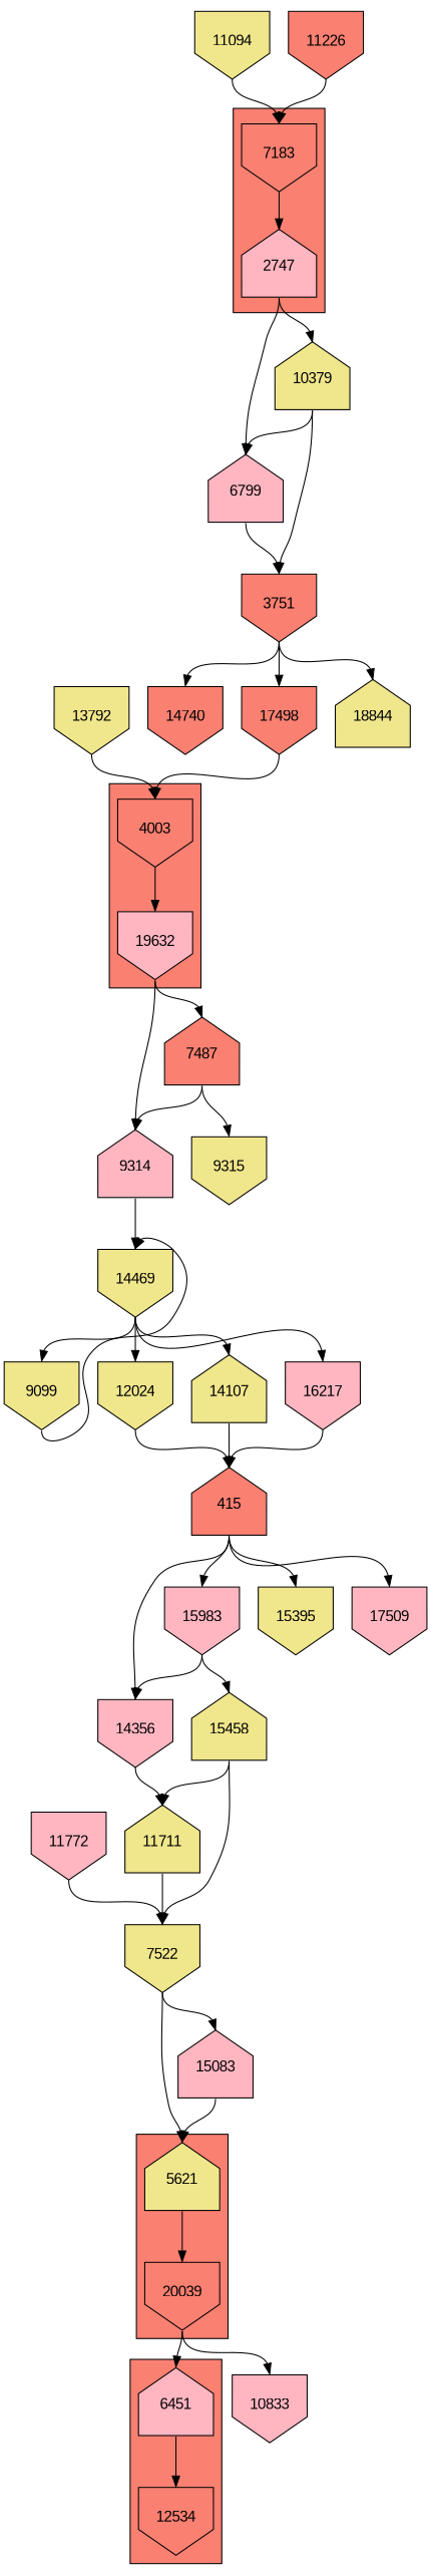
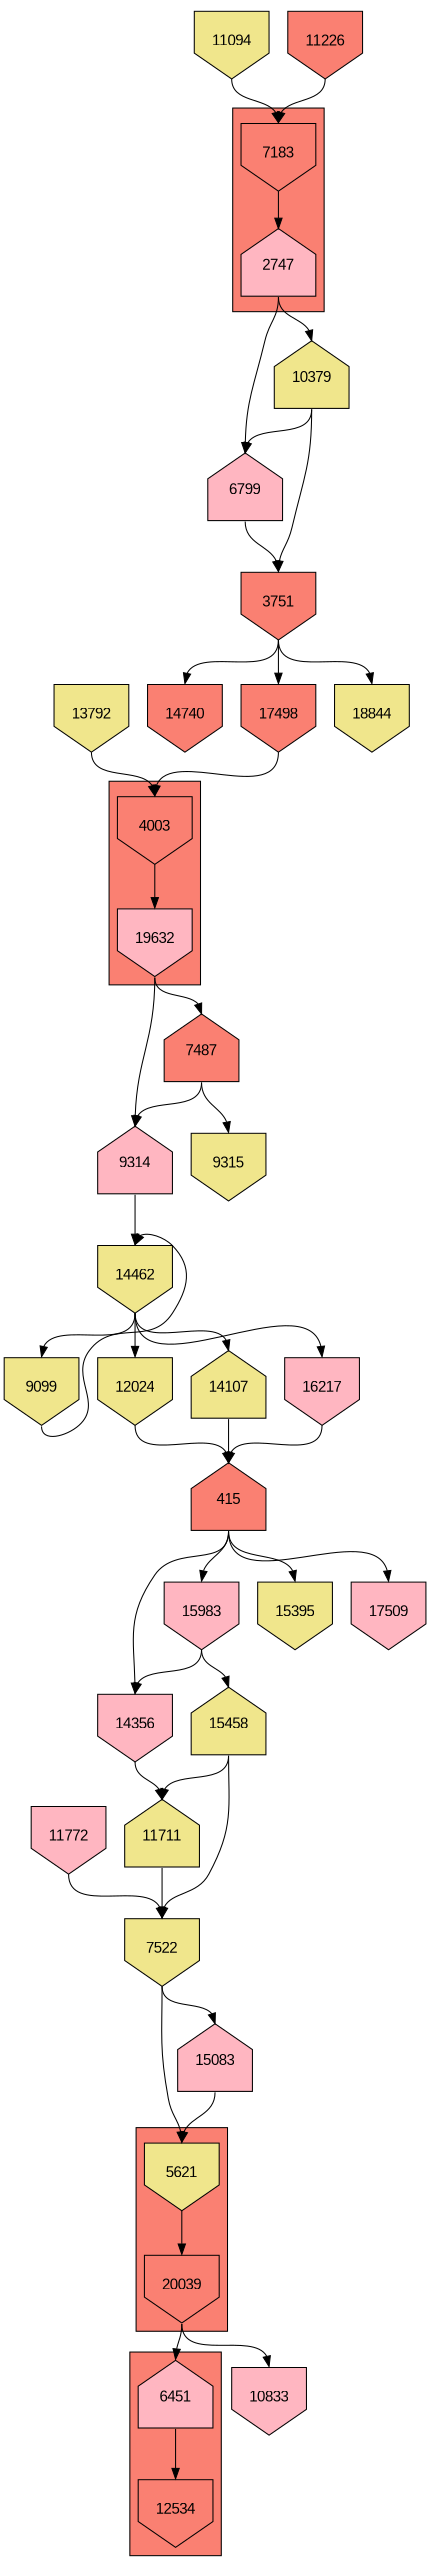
  digraph {
    fontname="Liberation Sans"
    node [fillcolor=khaki fontname="Liberation Sans" shape=invhouse style=filled]
    edge [fontname="Liberation Sans" headport=n tailport=s]
    7183 [fillcolor=salmon height=1 width=1]
    2747 [fillcolor=lightpink height=1 shape=house width=1]
    4003 [fillcolor=salmon height=1 width=1]
    19632 [fillcolor=lightpink height=1 width=1]
-   5621 [height=1 shape=house width=1]
+   5621 [height=1 width=1]
    20039 [fillcolor=salmon height=1 width=1]
    6451 [fillcolor=lightpink height=1 shape=house width=1]
    12534 [fillcolor=salmon height=1 width=1]
    6799 [fillcolor=lightpink height=1 shape=house width=1]
    10379 [height=1 shape=house width=1]
    7487 [fillcolor=salmon height=1 shape=house width=1]
    9314 [fillcolor=lightpink height=1 shape=house width=1]
    10833 [fillcolor=lightpink height=1 width=1]
    3751 [fillcolor=salmon height=1 width=1]
    9315 [height=1 width=1]
-   14469 [height=1 width=1]
+   14469 [height=1 width=1 label=14462]
    14740 [fillcolor=salmon height=1 width=1]
    17498 [fillcolor=salmon height=1 width=1]
-   18844 [height=1 shape=house width=1]
+   18844 [height=1 width=1]
    9099 [height=1 width=1]
    12024 [height=1 width=1]
    14107 [height=1 shape=house width=1]
    16217 [fillcolor=lightpink height=1 width=1]
    415 [fillcolor=salmon height=1 shape=house width=1]
    14356 [fillcolor=lightpink height=1 width=1]
    15983 [fillcolor=lightpink height=1 width=1]
    15395 [height=1 width=1]
    n28 [fillcolor=lightpink height=1 label=17509 width=1]
    n29 [height=1 label=11711 shape=house width=1]
    15458 [height=1 shape=house width=1]
    7522 [height=1 width=1]
    15083 [fillcolor=lightpink height=1 shape=house width=1]
    11772 [fillcolor=lightpink height=1 width=1]
    13792 [height=1 width=1]
    11094 [height=1 width=1]
    11226 [fillcolor=salmon height=1 width=1]
    subgraph cluster_1 {
      fillcolor=salmon
      style=filled
      7183
      2747
    }
    subgraph cluster_2 {
      fillcolor=salmon
      style=filled
      4003
      19632
    }
    subgraph cluster_3 {
      fillcolor=salmon
      style=filled
      5621
      20039
    }
    subgraph cluster_4 {
      fillcolor=salmon
      style=filled
      6451
      12534
    }
    7183 -> 2747
    2747 -> 6799
    2747 -> 10379
    4003 -> 19632
    19632 -> 7487
    19632 -> 9314
    5621 -> 20039
    20039 -> 6451
    20039 -> 10833
    6451 -> 12534
    6799 -> 3751
    10379 -> 6799
    10379 -> 3751
    7487 -> 9314
    7487 -> 9315
    9314 -> 14469
    3751 -> 14740
    3751 -> 17498
    3751 -> 18844
    14469 -> 9099
    14469 -> 12024
    14469 -> 14107
    14469 -> 16217
    17498 -> 4003
    9099 -> 14469
    12024 -> 415
    14107 -> 415
    16217 -> 415
    415 -> 14356
    415 -> 15983
    415 -> 15395
    415 -> n28
    14356 -> n29
    15983 -> 14356
    15983 -> 15458
    n29 -> 7522
    15458 -> n29
    15458 -> 7522
    7522 -> 5621
    7522 -> 15083
    15083 -> 5621
    11772 -> 7522
    13792 -> 4003
    11094 -> 7183
    11226 -> 7183
  }
